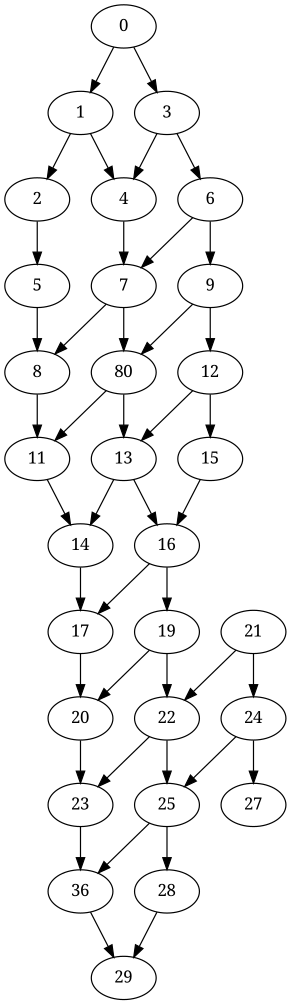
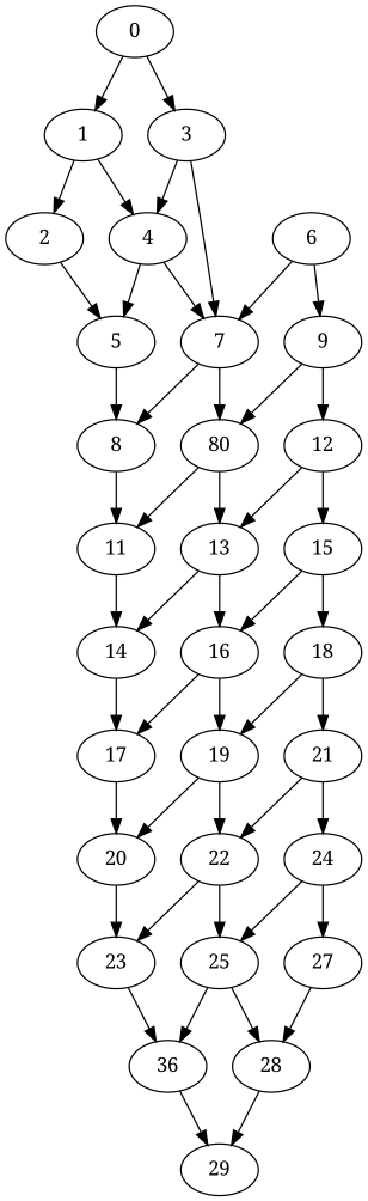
  digraph {
    fontname="Noto Serif"
    node [fontname="Noto Serif"]
    edge [fontname="Noto Serif"]
    n1 [label=0]
    n2 [label=1]
    n3 [label=3]
    n4 [label=2]
    n5 [label=4]
    n6 [label=6]
    n7 [label=5]
    n8 [label=7]
    n9 [label=8]
    n10 [label=9]
    n11 [label=80]
    n12 [label=11]
    n13 [label=12]
    n14 [label=13]
    n15 [label=14]
    n16 [label=15]
    n17 [label=16]
    n18 [label=17]
+   n19 [label=18]
    n20 [label=19]
    n21 [label=20]
    n22 [label=21]
    n23 [label=22]
    n24 [label=23]
    n25 [label=24]
    n26 [label=25]
    n27 [label=36]
    n28 [label=27]
    n29 [label=28]
    n30 [label=29]
    n1 -> n2
    n1 -> n3
    n2 -> n4
    n2 -> n5
    n3 -> n5
-   n3 -> n6
+   n3 -> n8
    n4 -> n7
+   n5 -> n7
    n5 -> n8
    n6 -> n8
    n6 -> n10
    n7 -> n9
    n8 -> n9
    n8 -> n11
    n9 -> n12
    n10 -> n11
    n10 -> n13
    n11 -> n12
    n11 -> n14
    n12 -> n15
    n13 -> n14
    n13 -> n16
    n14 -> n15
    n14 -> n17
    n15 -> n18
    n16 -> n17
+   n16 -> n19
    n17 -> n18
    n17 -> n20
    n18 -> n21
+   n19 -> n20
+   n19 -> n22
    n20 -> n21
    n20 -> n23
    n21 -> n24
    n22 -> n23
    n22 -> n25
    n23 -> n24
    n23 -> n26
    n24 -> n27
    n25 -> n26
    n25 -> n28
    n26 -> n27
    n26 -> n29
    n27 -> n30
+   n28 -> n29
    n29 -> n30
  }
